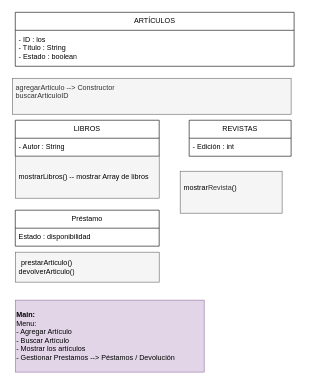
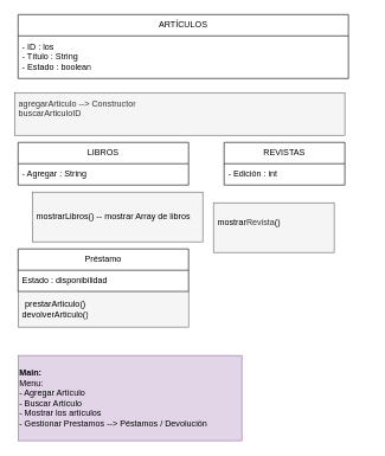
  <mxCell id="0" />
  <mxCell id="1" parent="0" />
  <mxCell id="2" value="ARTÍCULOS" style="swimlane;fontStyle=0;childLayout=stackLayout;horizontal=1;startSize=30;horizontalStack=0;resizeParent=1;resizeParentMax=0;resizeLast=0;collapsible=1;marginBottom=0;whiteSpace=wrap;html=1;" parent="1" vertex="1"><mxGeometry x="25" y="20" width="465" height="90" as="geometry" /></mxCell>
  <mxCell id="3" value="- ID : los&lt;div&gt;- Título : String&lt;/div&gt;&lt;div&gt;- Estado : boolean&lt;/div&gt;" style="text;strokeColor=none;fillColor=none;align=left;verticalAlign=middle;spacingLeft=4;spacingRight=4;overflow=hidden;points=[[0,0.5],[1,0.5]];portConstraint=eastwest;rotatable=0;whiteSpace=wrap;html=1;" parent="2" vertex="1"><mxGeometry y="30" width="465" height="60" as="geometry" /></mxCell>
  <mxCell id="4" value="LIBROS" style="swimlane;fontStyle=0;childLayout=stackLayout;horizontal=1;startSize=30;horizontalStack=0;resizeParent=1;resizeParentMax=0;resizeLast=0;collapsible=1;marginBottom=0;whiteSpace=wrap;html=1;" parent="1" vertex="1"><mxGeometry x="25" y="200" width="240" height="60" as="geometry" /></mxCell>
- <mxCell id="5" value="- Autor : String" style="text;strokeColor=none;fillColor=none;align=left;verticalAlign=middle;spacingLeft=4;spacingRight=4;overflow=hidden;points=[[0,0.5],[1,0.5]];portConstraint=eastwest;rotatable=0;whiteSpace=wrap;html=1;" parent="4" vertex="1"><mxGeometry y="30" width="240" height="30" as="geometry" /></mxCell>
+ <mxCell id="5" value="- Agregar : String" style="text;strokeColor=none;fillColor=none;align=left;verticalAlign=middle;spacingLeft=4;spacingRight=4;overflow=hidden;points=[[0,0.5],[1,0.5]];portConstraint=eastwest;rotatable=0;whiteSpace=wrap;html=1;" parent="4" vertex="1"><mxGeometry y="30" width="240" height="30" as="geometry" /></mxCell>
  <mxCell id="6" value="REVISTAS" style="swimlane;fontStyle=0;childLayout=stackLayout;horizontal=1;startSize=30;horizontalStack=0;resizeParent=1;resizeParentMax=0;resizeLast=0;collapsible=1;marginBottom=0;whiteSpace=wrap;html=1;" parent="1" vertex="1"><mxGeometry x="315" y="200" width="170" height="60" as="geometry" /></mxCell>
  <mxCell id="7" value="- Edición : int" style="text;strokeColor=none;fillColor=none;align=left;verticalAlign=middle;spacingLeft=4;spacingRight=4;overflow=hidden;points=[[0,0.5],[1,0.5]];portConstraint=eastwest;rotatable=0;whiteSpace=wrap;html=1;" parent="6" vertex="1"><mxGeometry y="30" width="170" height="30" as="geometry" /></mxCell>
- <mxCell id="8" value="&lt;div style=&quot;color: rgb(51, 51, 51);&quot;&gt;&lt;span style=&quot;background-color: transparent; color: light-dark(rgb(0, 0, 0), rgb(255, 255, 255)); text-align: center;&quot;&gt;mostrarLibros() -- mostrar Array de libros&lt;/span&gt;&lt;/div&gt;" style="text;strokeColor=#666666;fillColor=#f5f5f5;align=left;verticalAlign=middle;spacingLeft=4;spacingRight=4;overflow=hidden;points=[[0,0.5],[1,0.5]];portConstraint=eastwest;rotatable=0;whiteSpace=wrap;html=1;fontColor=#333333;" vertex="1" parent="1"><mxGeometry x="25" y="260" width="240" height="70" as="geometry" /></mxCell>
+ <mxCell id="8" value="&lt;div style=&quot;color: rgb(51, 51, 51);&quot;&gt;&lt;span style=&quot;background-color: transparent; color: light-dark(rgb(0, 0, 0), rgb(255, 255, 255)); text-align: center;&quot;&gt;mostrarLibros() -- mostrar Array de libros&lt;/span&gt;&lt;/div&gt;" style="text;strokeColor=#666666;fillColor=#f5f5f5;align=left;verticalAlign=middle;spacingLeft=4;spacingRight=4;overflow=hidden;points=[[0,0.5],[1,0.5]];portConstraint=eastwest;rotatable=0;whiteSpace=wrap;html=1;fontColor=#333333;" vertex="1" parent="1"><mxGeometry x="45" y="270" width="240" height="70" as="geometry" /></mxCell>
  <mxCell id="9" value="Préstamo" style="swimlane;fontStyle=0;childLayout=stackLayout;horizontal=1;startSize=30;horizontalStack=0;resizeParent=1;resizeParentMax=0;resizeLast=0;collapsible=1;marginBottom=0;whiteSpace=wrap;html=1;" vertex="1" parent="1"><mxGeometry x="25" y="350" width="240" height="60" as="geometry" /></mxCell>
  <mxCell id="10" value="Estado : disponibilidad" style="text;strokeColor=none;fillColor=none;align=left;verticalAlign=middle;spacingLeft=4;spacingRight=4;overflow=hidden;points=[[0,0.5],[1,0.5]];portConstraint=eastwest;rotatable=0;whiteSpace=wrap;html=1;" vertex="1" parent="9"><mxGeometry y="30" width="240" height="30" as="geometry" /></mxCell>
- <mxCell id="11" value="&lt;div style=&quot;color: rgb(0, 0, 0); text-align: center;&quot;&gt;prestarArticulo()&lt;/div&gt;&lt;div style=&quot;color: rgb(0, 0, 0); text-align: center;&quot;&gt;devolverArticulo()&lt;br&gt;&lt;/div&gt;" style="text;strokeColor=#666666;fillColor=#f5f5f5;align=left;verticalAlign=middle;spacingLeft=4;spacingRight=4;overflow=hidden;points=[[0,0.5],[1,0.5]];portConstraint=eastwest;rotatable=0;whiteSpace=wrap;html=1;fontColor=#333333;" vertex="1" parent="1"><mxGeometry x="25" y="420" width="240" height="50" as="geometry" /></mxCell>
+ <mxCell id="11" value="&lt;div style=&quot;color: rgb(0, 0, 0); text-align: center;&quot;&gt;prestarArticulo()&lt;/div&gt;&lt;div style=&quot;color: rgb(0, 0, 0); text-align: center;&quot;&gt;devolverArticulo()&lt;br&gt;&lt;/div&gt;" style="text;strokeColor=#666666;fillColor=#f5f5f5;align=left;verticalAlign=middle;spacingLeft=4;spacingRight=4;overflow=hidden;points=[[0,0.5],[1,0.5]];portConstraint=eastwest;rotatable=0;whiteSpace=wrap;html=1;fontColor=#333333;" vertex="1" parent="1"><mxGeometry x="25" y="410" width="240" height="50" as="geometry" /></mxCell>
  <mxCell id="12" style="edgeStyle=none;curved=1;rounded=0;orthogonalLoop=1;jettySize=auto;html=1;exitX=1;exitY=0.5;exitDx=0;exitDy=0;fontSize=12;startSize=8;endSize=8;" edge="1" parent="1"><mxGeometry relative="1" as="geometry"><mxPoint x="520" y="265" as="sourcePoint" /><mxPoint x="520" y="265" as="targetPoint" /></mxGeometry></mxCell>
  <mxCell id="13" value="&lt;div style=&quot;color: rgb(51, 51, 51);&quot;&gt;&lt;span style=&quot;background-color: transparent; color: light-dark(rgb(0, 0, 0), rgb(255, 255, 255)); text-align: center;&quot;&gt;mostrar&lt;/span&gt;&lt;span style=&quot;color: light-dark(rgb(51, 51, 51), rgb(193, 193, 193)); background-color: transparent;&quot;&gt;Revista&lt;/span&gt;&lt;span style=&quot;background-color: transparent; color: light-dark(rgb(0, 0, 0), rgb(255, 255, 255)); text-align: center;&quot;&gt;()&lt;/span&gt;&lt;/div&gt;&lt;div style=&quot;color: rgb(51, 51, 51);&quot;&gt;&lt;br&gt;&lt;/div&gt;" style="text;strokeColor=#666666;fillColor=#f5f5f5;align=left;verticalAlign=middle;spacingLeft=4;spacingRight=4;overflow=hidden;points=[[0,0.5],[1,0.5]];portConstraint=eastwest;rotatable=0;whiteSpace=wrap;html=1;fontColor=#333333;" vertex="1" parent="1"><mxGeometry x="300" y="285" width="170" height="70" as="geometry" /></mxCell>
  <mxCell id="14" value="agregarArticulo --&amp;gt; Constructor&lt;div&gt;buscarArticuloID&amp;nbsp;&lt;br&gt;&lt;div&gt;&lt;br&gt;&lt;/div&gt;&lt;/div&gt;" style="text;strokeColor=#666666;fillColor=#f5f5f5;align=left;verticalAlign=middle;spacingLeft=4;spacingRight=4;overflow=hidden;points=[[0,0.5],[1,0.5]];portConstraint=eastwest;rotatable=0;whiteSpace=wrap;html=1;fontColor=#333333;" vertex="1" parent="1"><mxGeometry x="20" y="130" width="465" height="60" as="geometry" /></mxCell>
  <mxCell id="15" value="&lt;b&gt;Main:&lt;/b&gt;&lt;div&gt;Menu:&lt;/div&gt;&lt;div&gt;- Agregar Artículo&lt;/div&gt;&lt;div&gt;- Buscar Artículo&lt;/div&gt;&lt;div&gt;- Mostrar los artículos&lt;/div&gt;&lt;div&gt;- Gestionar Prestamos --&amp;gt; Péstamos / Devolución&lt;/div&gt;" style="rounded=0;whiteSpace=wrap;html=1;align=left;fillColor=#e1d5e7;strokeColor=#9673a6;" vertex="1" parent="1"><mxGeometry x="25" y="500" width="315" height="120" as="geometry" /></mxCell>
